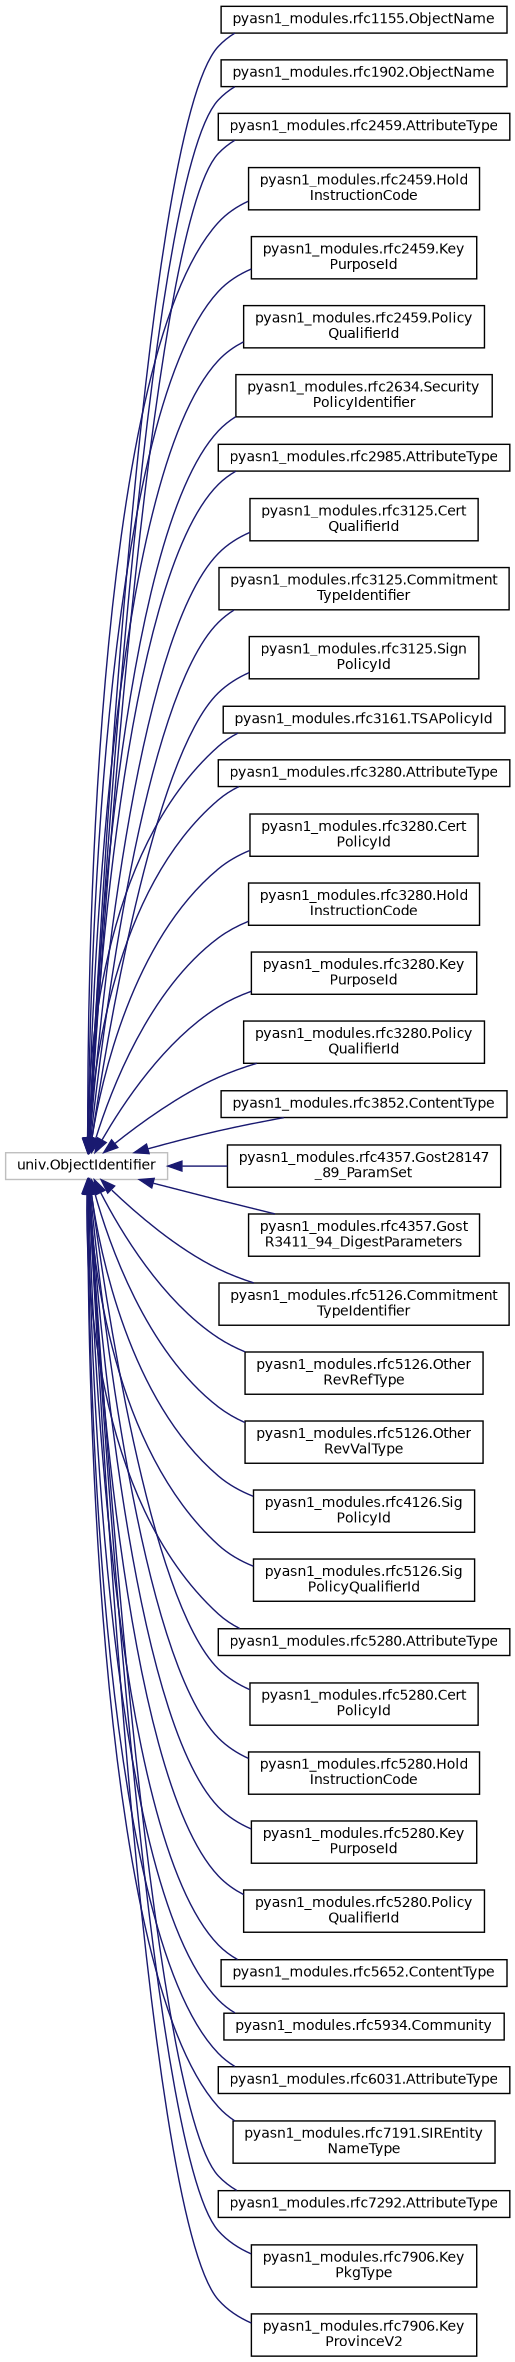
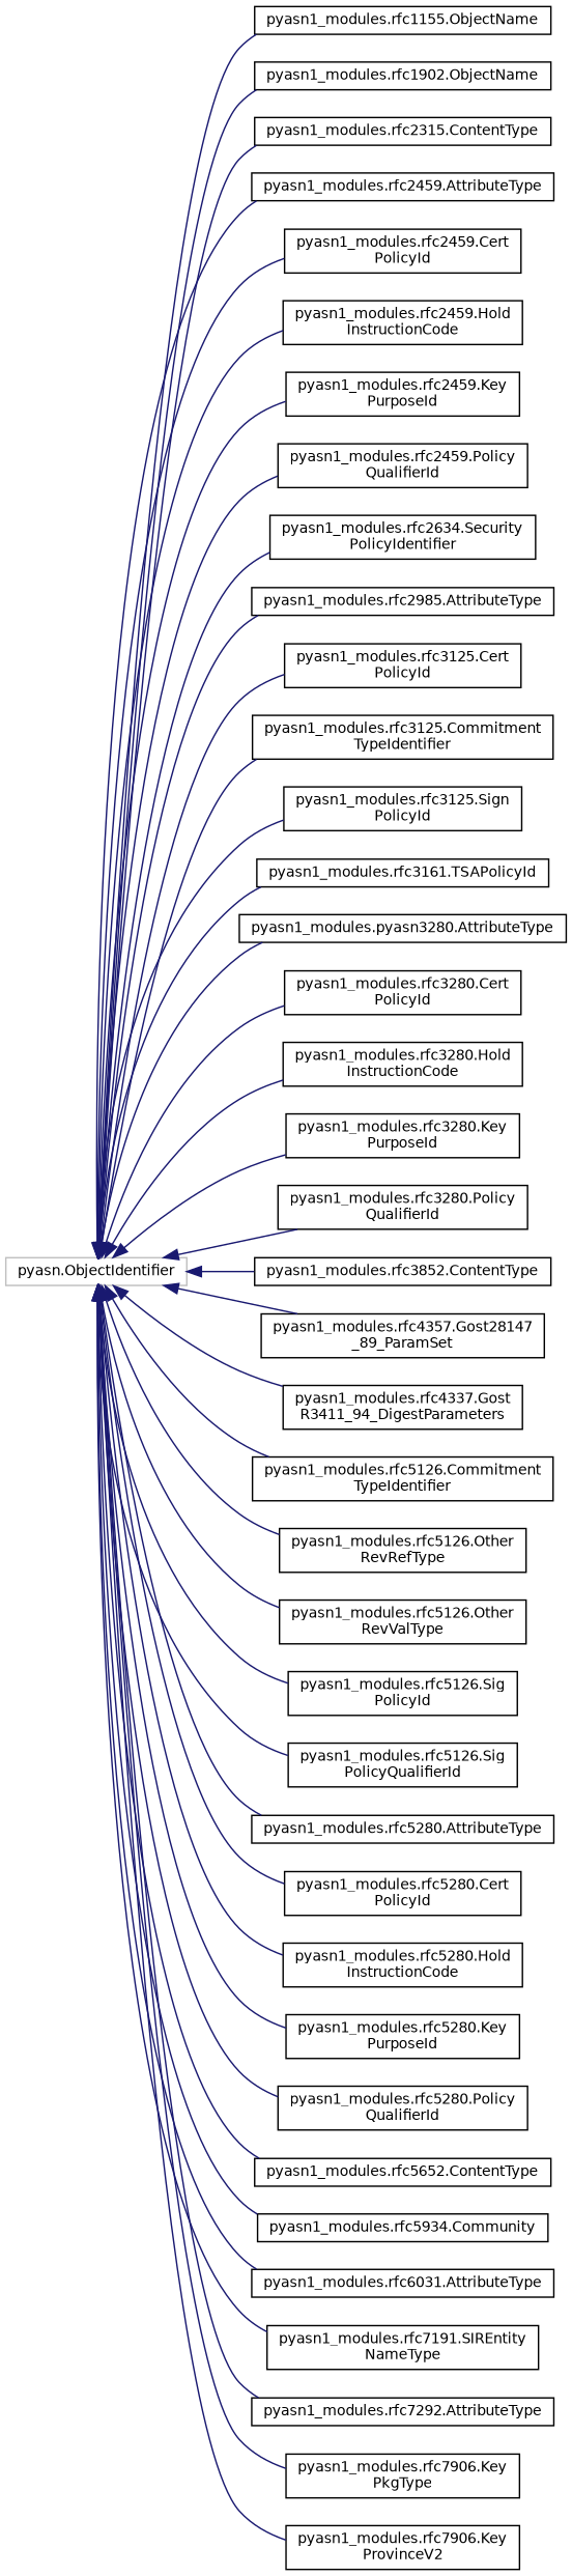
  digraph {
    rankdir=LR
    node [color=black fillcolor=white fontname=Helvetica fontsize=10 shape=record style=filled]
    edge [color=midnightblue dir=back fontname=Helvetica fontsize=10 labelfontname=Helvetica labelfontsize=10 style=solid]
-   n1 [color=grey75 height=0.2 label="univ.ObjectIdentifier" width=0.4]
+   n1 [color=grey75 height=0.2 label="pyasn.ObjectIdentifier" width=0.4]
    n2 [height=0.2 label="pyasn1_modules.rfc1155.ObjectName" width=0.4]
    n3 [height=0.2 label="pyasn1_modules.rfc1902.ObjectName" width=0.4]
+   n4 [height=0.2 label="pyasn1_modules.rfc2315.ContentType" width=0.4]
    n5 [height=0.2 label="pyasn1_modules.rfc2459.AttributeType" width=0.4]
+   n6 [height=0.2 label="pyasn1_modules.rfc2459.Cert\lPolicyId" width=0.4]
    n7 [height=0.2 label="pyasn1_modules.rfc2459.Hold\lInstructionCode" width=0.4]
    n8 [height=0.2 label="pyasn1_modules.rfc2459.Key\lPurposeId" width=0.4]
    n9 [height=0.2 label="pyasn1_modules.rfc2459.Policy\lQualifierId" width=0.4]
    n10 [height=0.2 label="pyasn1_modules.rfc2634.Security\lPolicyIdentifier" width=0.4]
    n11 [height=0.2 label="pyasn1_modules.rfc2985.AttributeType" width=0.4]
-   n12 [height=0.2 label="pyasn1_modules.rfc3125.Cert\lQualifierId" width=0.4]
+   n12 [height=0.2 label="pyasn1_modules.rfc3125.Cert\lPolicyId" width=0.4]
    n13 [height=0.2 label="pyasn1_modules.rfc3125.Commitment\lTypeIdentifier" width=0.4]
    n14 [height=0.2 label="pyasn1_modules.rfc3125.Sign\lPolicyId" width=0.4]
    n15 [height=0.2 label="pyasn1_modules.rfc3161.TSAPolicyId" width=0.4]
-   n16 [height=0.2 label="pyasn1_modules.rfc3280.AttributeType" width=0.4]
+   n16 [height=0.2 label="pyasn1_modules.pyasn3280.AttributeType" width=0.4]
    n17 [height=0.2 label="pyasn1_modules.rfc3280.Cert\lPolicyId" width=0.4]
    n18 [height=0.2 label="pyasn1_modules.rfc3280.Hold\lInstructionCode" width=0.4]
    n19 [height=0.2 label="pyasn1_modules.rfc3280.Key\lPurposeId" width=0.4]
    n20 [height=0.2 label="pyasn1_modules.rfc3280.Policy\lQualifierId" width=0.4]
    n21 [height=0.2 label="pyasn1_modules.rfc3852.ContentType" width=0.4]
    n22 [height=0.2 label="pyasn1_modules.rfc4357.Gost28147\l_89_ParamSet" width=0.4]
-   n23 [height=0.2 label="pyasn1_modules.rfc4357.Gost\lR3411_94_DigestParameters" width=0.4]
+   n23 [height=0.2 label="pyasn1_modules.rfc4337.Gost\lR3411_94_DigestParameters" width=0.4]
    n24 [height=0.2 label="pyasn1_modules.rfc5126.Commitment\lTypeIdentifier" width=0.4]
    n25 [height=0.2 label="pyasn1_modules.rfc5126.Other\lRevRefType" width=0.4]
    n26 [height=0.2 label="pyasn1_modules.rfc5126.Other\lRevValType" width=0.4]
-   n27 [height=0.2 label="pyasn1_modules.rfc4126.Sig\lPolicyId" width=0.4]
+   n27 [height=0.2 label="pyasn1_modules.rfc5126.Sig\lPolicyId" width=0.4]
    n28 [height=0.2 label="pyasn1_modules.rfc5126.Sig\lPolicyQualifierId" width=0.4]
    n29 [height=0.2 label="pyasn1_modules.rfc5280.AttributeType" width=0.4]
    n30 [height=0.2 label="pyasn1_modules.rfc5280.Cert\lPolicyId" width=0.4]
    n31 [height=0.2 label="pyasn1_modules.rfc5280.Hold\lInstructionCode" width=0.4]
    n32 [height=0.2 label="pyasn1_modules.rfc5280.Key\lPurposeId" width=0.4]
    n33 [height=0.2 label="pyasn1_modules.rfc5280.Policy\lQualifierId" width=0.4]
    n34 [height=0.2 label="pyasn1_modules.rfc5652.ContentType" width=0.4]
    n35 [height=0.2 label="pyasn1_modules.rfc5934.Community" width=0.4]
    n36 [height=0.2 label="pyasn1_modules.rfc6031.AttributeType" width=0.4]
    n37 [height=0.2 label="pyasn1_modules.rfc7191.SIREntity\lNameType" width=0.4]
    n38 [height=0.2 label="pyasn1_modules.rfc7292.AttributeType" width=0.4]
    n39 [height=0.2 label="pyasn1_modules.rfc7906.Key\lPkgType" width=0.4]
    n40 [height=0.2 label="pyasn1_modules.rfc7906.Key\lProvinceV2" width=0.4]
    n1 -> n2
    n1 -> n3
+   n1 -> n4
    n1 -> n5
+   n1 -> n6
    n1 -> n7
    n1 -> n8
    n1 -> n9
    n1 -> n10
    n1 -> n11
    n1 -> n12
    n1 -> n13
    n1 -> n14
    n1 -> n15
    n1 -> n16
    n1 -> n17
    n1 -> n18
    n1 -> n19
    n1 -> n20
    n1 -> n21
    n1 -> n22
    n1 -> n23
    n1 -> n24
    n1 -> n25
    n1 -> n26
    n1 -> n27
    n1 -> n28
    n1 -> n29
    n1 -> n30
    n1 -> n31
    n1 -> n32
    n1 -> n33
    n1 -> n34
    n1 -> n35
    n1 -> n36
    n1 -> n37
    n1 -> n38
    n1 -> n39
    n1 -> n40
  }
